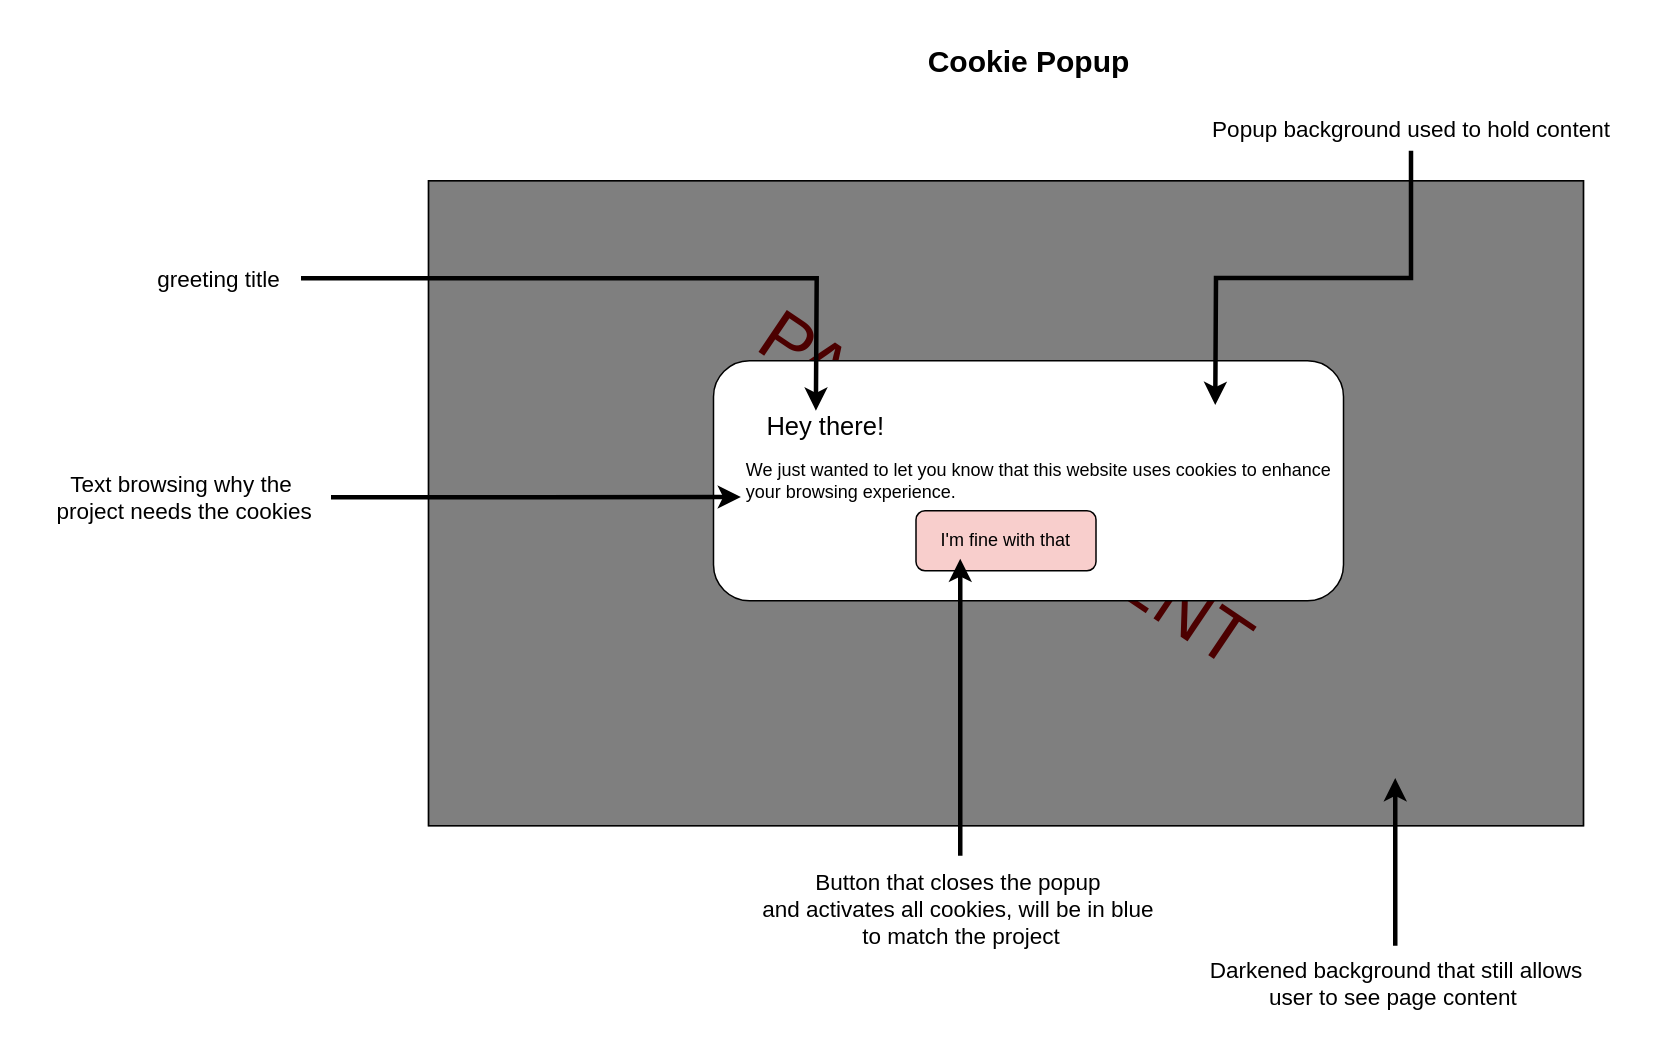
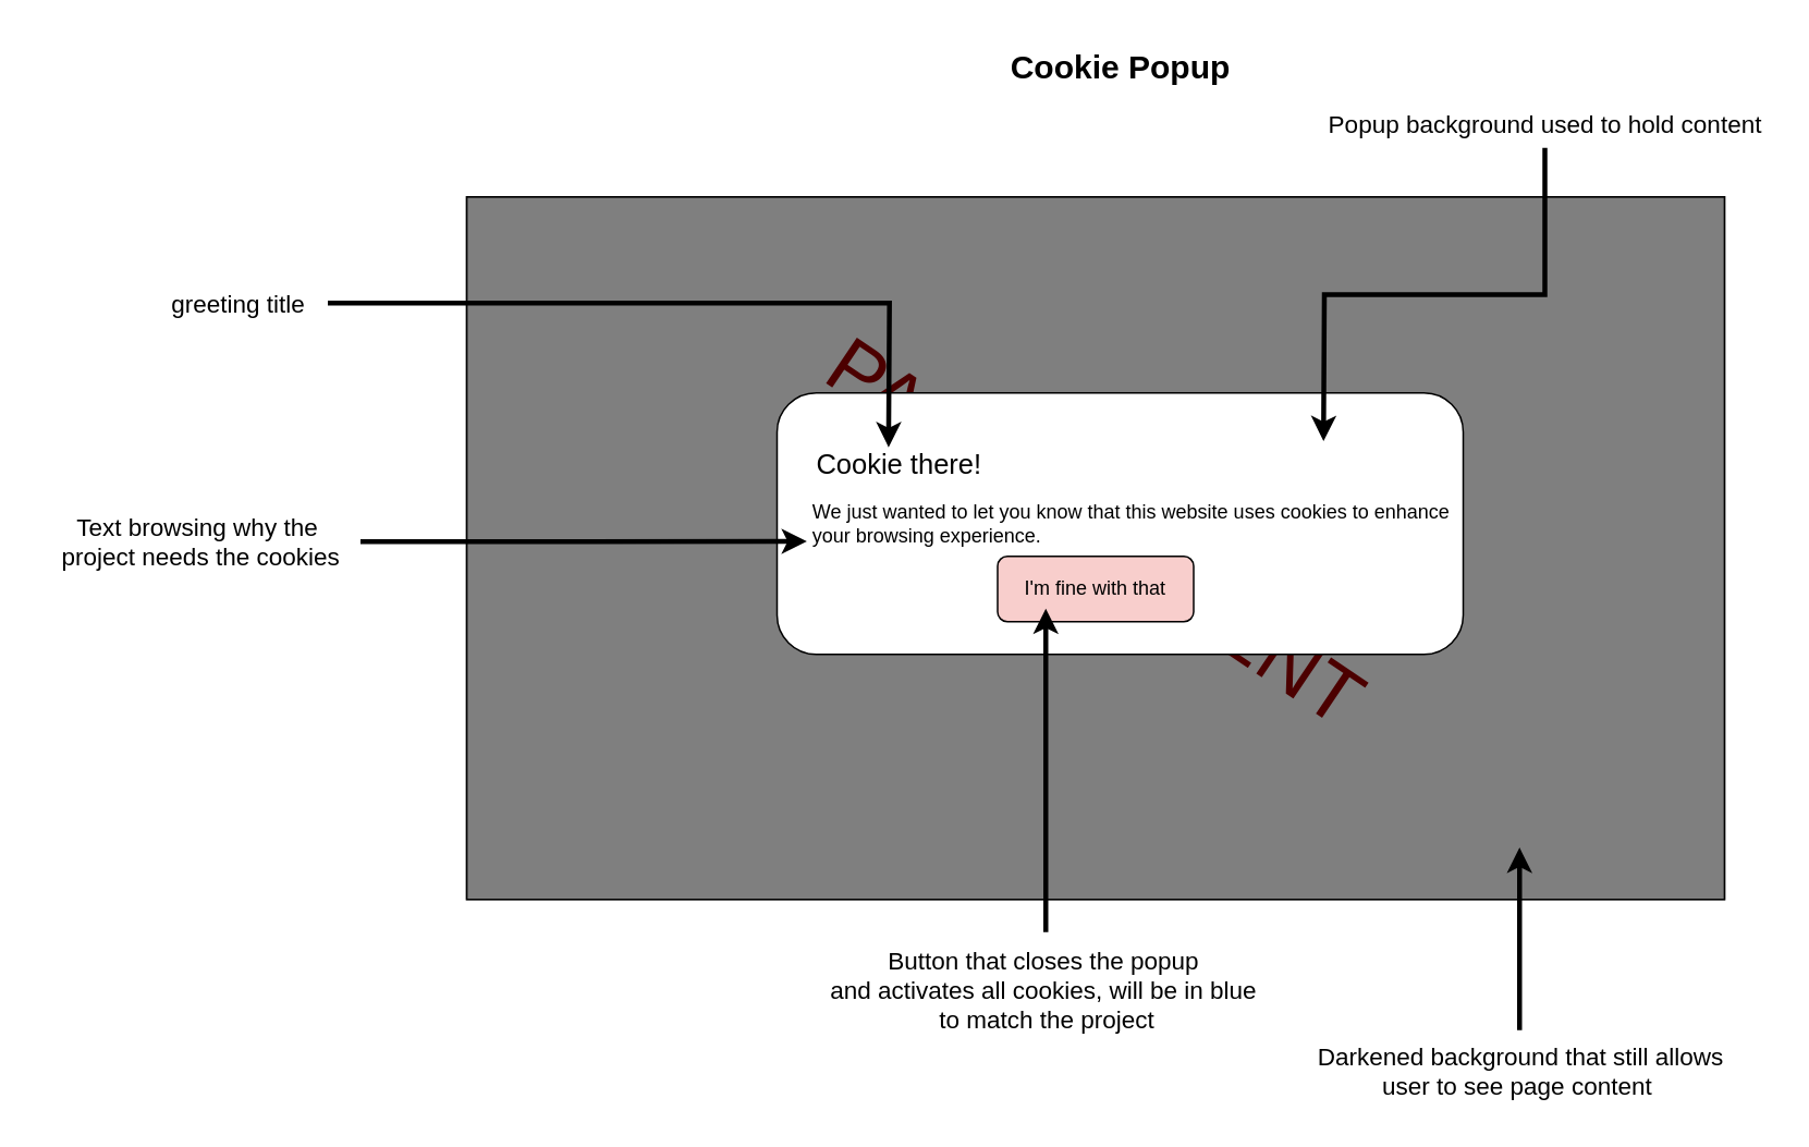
  <mxCell id="0" />
  <mxCell id="1" parent="0" />
  <mxCell id="2" value="&lt;span style=&quot;font-size: 20px;&quot;&gt;&lt;b&gt;Cookie Popup&lt;/b&gt;&lt;/span&gt;" style="text;html=1;align=center;verticalAlign=middle;resizable=0;points=[];autosize=1;strokeColor=none;fillColor=none;" vertex="1" parent="1"><mxGeometry x="605" y="20" width="160" height="40" as="geometry" /></mxCell>
  <mxCell id="3" value="" style="rounded=0;whiteSpace=wrap;html=1;" vertex="1" parent="1"><mxGeometry x="285" y="120" width="770" height="430" as="geometry" /></mxCell>
  <mxCell id="4" value="&lt;font style=&quot;font-size: 49px;&quot; color=&quot;#990000&quot;&gt;PAGE CONTENT&lt;/font&gt;" style="text;html=1;align=center;verticalAlign=middle;resizable=0;points=[];autosize=1;strokeColor=none;fillColor=none;rotation=34;" vertex="1" parent="1"><mxGeometry x="465" y="290" width="410" height="70" as="geometry" /></mxCell>
  <mxCell id="5" value="" style="rounded=0;whiteSpace=wrap;html=1;fillStyle=auto;fillColor=#000000;glass=0;opacity=50;" vertex="1" parent="1"><mxGeometry x="285" y="120" width="770" height="430" as="geometry" /></mxCell>
  <mxCell id="6" value="" style="rounded=1;whiteSpace=wrap;html=1;" vertex="1" parent="1"><mxGeometry x="475" y="240" width="420" height="160" as="geometry" /></mxCell>
  <mxCell id="7" value="&lt;span style=&quot;background-color: rgb(255, 255, 255);&quot;&gt;&lt;font face=&quot;Helvetica&quot; style=&quot;font-size: 12px;&quot;&gt;We just wanted to let you know that this website uses cookies to enhance your browsing experience.&lt;/font&gt;&lt;/span&gt;" style="text;html=1;align=left;verticalAlign=middle;whiteSpace=wrap;rounded=0;" vertex="1" parent="1"><mxGeometry x="495" y="305" width="400" height="30" as="geometry" /></mxCell>
  <mxCell id="8" value="I'm fine with that" style="rounded=1;whiteSpace=wrap;html=1;fillColor=#f8cecc;" vertex="1" parent="1"><mxGeometry x="610" y="340" width="120" height="40" as="geometry" /></mxCell>
- <mxCell id="9" value="&lt;span style=&quot;text-align: left; background-color: rgb(255, 255, 255);&quot;&gt;&lt;font style=&quot;font-size: 17px;&quot;&gt;Hey there!&lt;/font&gt;&lt;/span&gt;" style="text;html=1;align=center;verticalAlign=middle;whiteSpace=wrap;rounded=0;" vertex="1" parent="1"><mxGeometry x="465" y="270" width="170" height="30" as="geometry" /></mxCell>
+ <mxCell id="9" value="&lt;span style=&quot;text-align: left; background-color: rgb(255, 255, 255);&quot;&gt;&lt;font style=&quot;font-size: 17px;&quot;&gt;Cookie there!&lt;/font&gt;&lt;/span&gt;" style="text;html=1;align=center;verticalAlign=middle;whiteSpace=wrap;rounded=0;" vertex="1" parent="1"><mxGeometry x="465" y="270" width="170" height="30" as="geometry" /></mxCell>
  <mxCell id="10" style="edgeStyle=orthogonalEdgeStyle;rounded=0;orthogonalLoop=1;jettySize=auto;html=1;strokeWidth=3;" edge="1" parent="1" source="11"><mxGeometry relative="1" as="geometry"><mxPoint x="809.5" y="269.5" as="targetPoint" /></mxGeometry></mxCell>
- <mxCell id="11" value="&lt;span style=&quot;font-size: 15px;&quot;&gt;Popup background used to hold content&lt;/span&gt;" style="text;html=1;align=center;verticalAlign=middle;resizable=0;points=[];autosize=1;strokeColor=none;fillColor=none;" vertex="1" parent="1"><mxGeometry x="795" y="70" width="290" height="30" as="geometry" /></mxCell>
+ <mxCell id="11" value="&lt;span style=&quot;font-size: 15px;&quot;&gt;Popup background used to hold content&lt;/span&gt;" style="text;html=1;align=center;verticalAlign=middle;resizable=0;points=[];autosize=1;strokeColor=none;fillColor=none;" vertex="1" parent="1"><mxGeometry x="800" y="60" width="290" height="30" as="geometry" /></mxCell>
  <mxCell id="12" style="edgeStyle=orthogonalEdgeStyle;rounded=0;orthogonalLoop=1;jettySize=auto;html=1;strokeColor=default;strokeWidth=3;align=center;verticalAlign=middle;fontFamily=Helvetica;fontSize=12;fontColor=default;labelBackgroundColor=default;autosize=1;resizable=0;endArrow=classic;" edge="1" parent="1" source="13"><mxGeometry relative="1" as="geometry"><mxPoint x="929.5" y="518.25" as="targetPoint" /></mxGeometry></mxCell>
  <mxCell id="13" value="&lt;span style=&quot;font-size: 15px;&quot;&gt;Darkened background that still allows &lt;br&gt;user to see page content&amp;nbsp;&lt;/span&gt;" style="text;html=1;align=center;verticalAlign=middle;resizable=0;points=[];autosize=1;strokeColor=none;fillColor=none;" vertex="1" parent="1"><mxGeometry x="795" y="630" width="270" height="50" as="geometry" /></mxCell>
  <mxCell id="14" style="edgeStyle=orthogonalEdgeStyle;rounded=0;orthogonalLoop=1;jettySize=auto;html=1;strokeColor=default;strokeWidth=3;align=center;verticalAlign=middle;fontFamily=Helvetica;fontSize=12;fontColor=default;labelBackgroundColor=default;autosize=1;resizable=0;endArrow=classic;" edge="1" parent="1" source="15"><mxGeometry relative="1" as="geometry"><mxPoint x="639.5" y="372" as="targetPoint" /></mxGeometry></mxCell>
  <mxCell id="15" value="&lt;span style=&quot;font-size: 15px;&quot;&gt;Button that closes the popup&amp;nbsp;&lt;/span&gt;&lt;div&gt;&lt;span style=&quot;font-size: 15px;&quot;&gt;and activates all cookies, will be in blue&amp;nbsp;&lt;/span&gt;&lt;/div&gt;&lt;div&gt;&lt;span style=&quot;font-size: 15px;&quot;&gt;to match the project&lt;/span&gt;&lt;/div&gt;" style="text;html=1;align=center;verticalAlign=middle;resizable=0;points=[];autosize=1;strokeColor=none;fillColor=none;" vertex="1" parent="1"><mxGeometry x="495" y="570" width="290" height="70" as="geometry" /></mxCell>
  <mxCell id="16" style="edgeStyle=orthogonalEdgeStyle;rounded=0;orthogonalLoop=1;jettySize=auto;html=1;strokeColor=default;strokeWidth=3;align=center;verticalAlign=middle;fontFamily=Helvetica;fontSize=12;fontColor=default;labelBackgroundColor=default;autosize=1;resizable=0;endArrow=classic;" edge="1" parent="1" source="17"><mxGeometry relative="1" as="geometry"><mxPoint x="493.25" y="330.75" as="targetPoint" /></mxGeometry></mxCell>
  <mxCell id="17" value="&lt;span style=&quot;font-size: 15px;&quot;&gt;Text browsing why the&lt;/span&gt;&lt;div&gt;&lt;span style=&quot;font-size: 15px;&quot;&gt;&amp;nbsp;project needs the cookies&lt;/span&gt;&lt;/div&gt;" style="text;html=1;align=center;verticalAlign=middle;resizable=0;points=[];autosize=1;strokeColor=none;fillColor=none;" vertex="1" parent="1"><mxGeometry x="20" y="306" width="200" height="50" as="geometry" /></mxCell>
  <mxCell id="18" style="edgeStyle=orthogonalEdgeStyle;rounded=0;orthogonalLoop=1;jettySize=auto;html=1;strokeColor=default;strokeWidth=3;align=center;verticalAlign=middle;fontFamily=Helvetica;fontSize=12;fontColor=default;labelBackgroundColor=default;autosize=1;resizable=0;endArrow=classic;" edge="1" parent="1" source="19"><mxGeometry relative="1" as="geometry"><mxPoint x="543.25" y="273.25" as="targetPoint" /></mxGeometry></mxCell>
  <mxCell id="19" value="&lt;span style=&quot;font-size: 15px;&quot;&gt;greeting title&lt;/span&gt;" style="text;html=1;align=center;verticalAlign=middle;resizable=0;points=[];autosize=1;strokeColor=none;fillColor=none;" vertex="1" parent="1"><mxGeometry x="90" y="170" width="110" height="30" as="geometry" /></mxCell>
